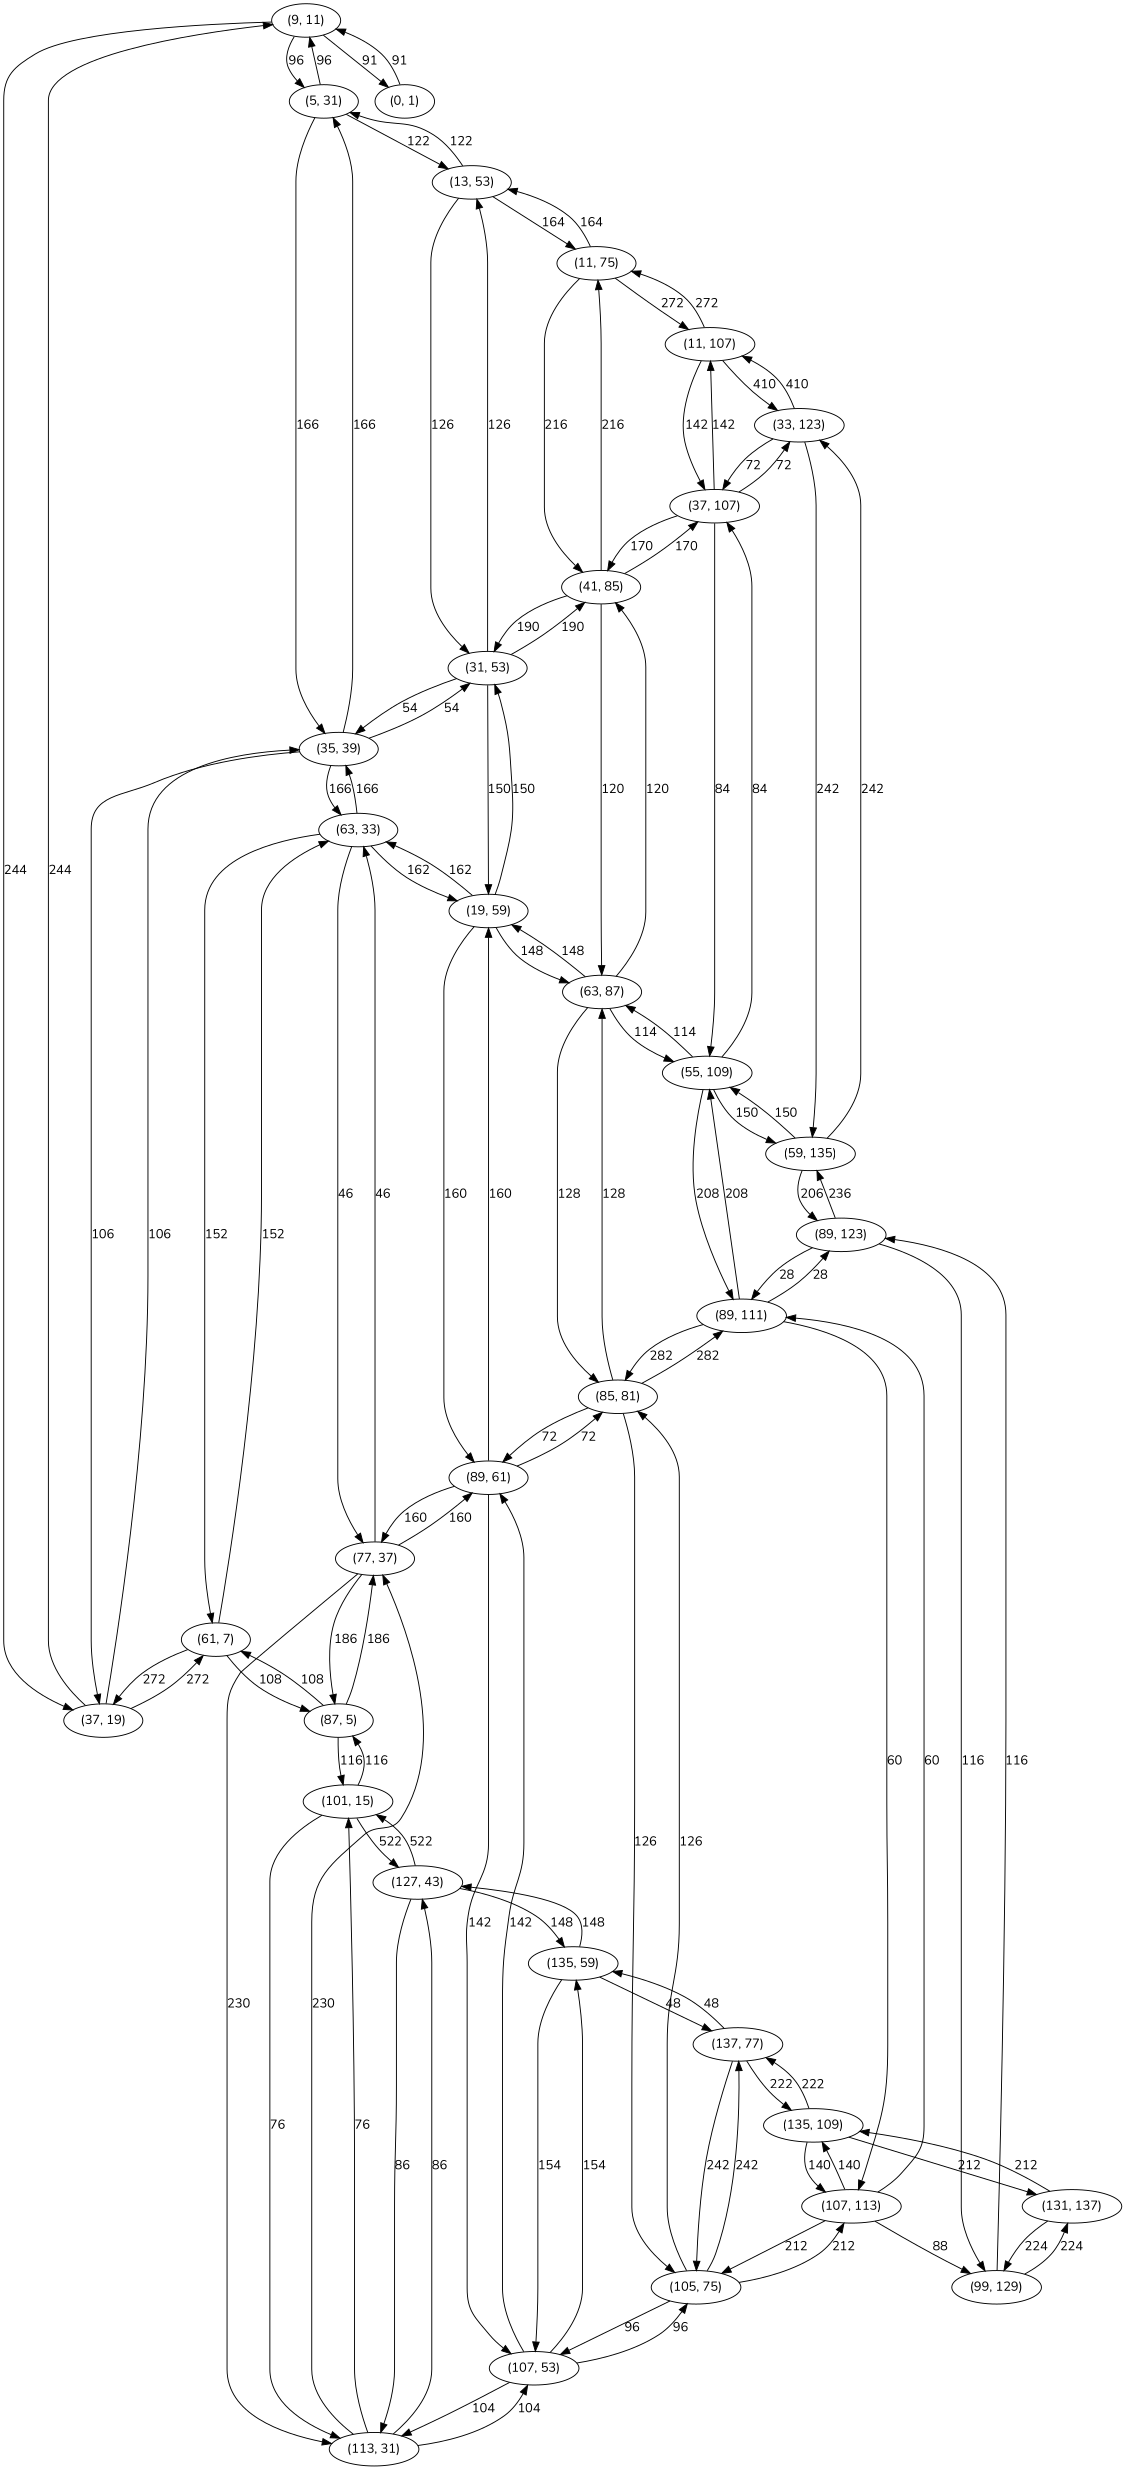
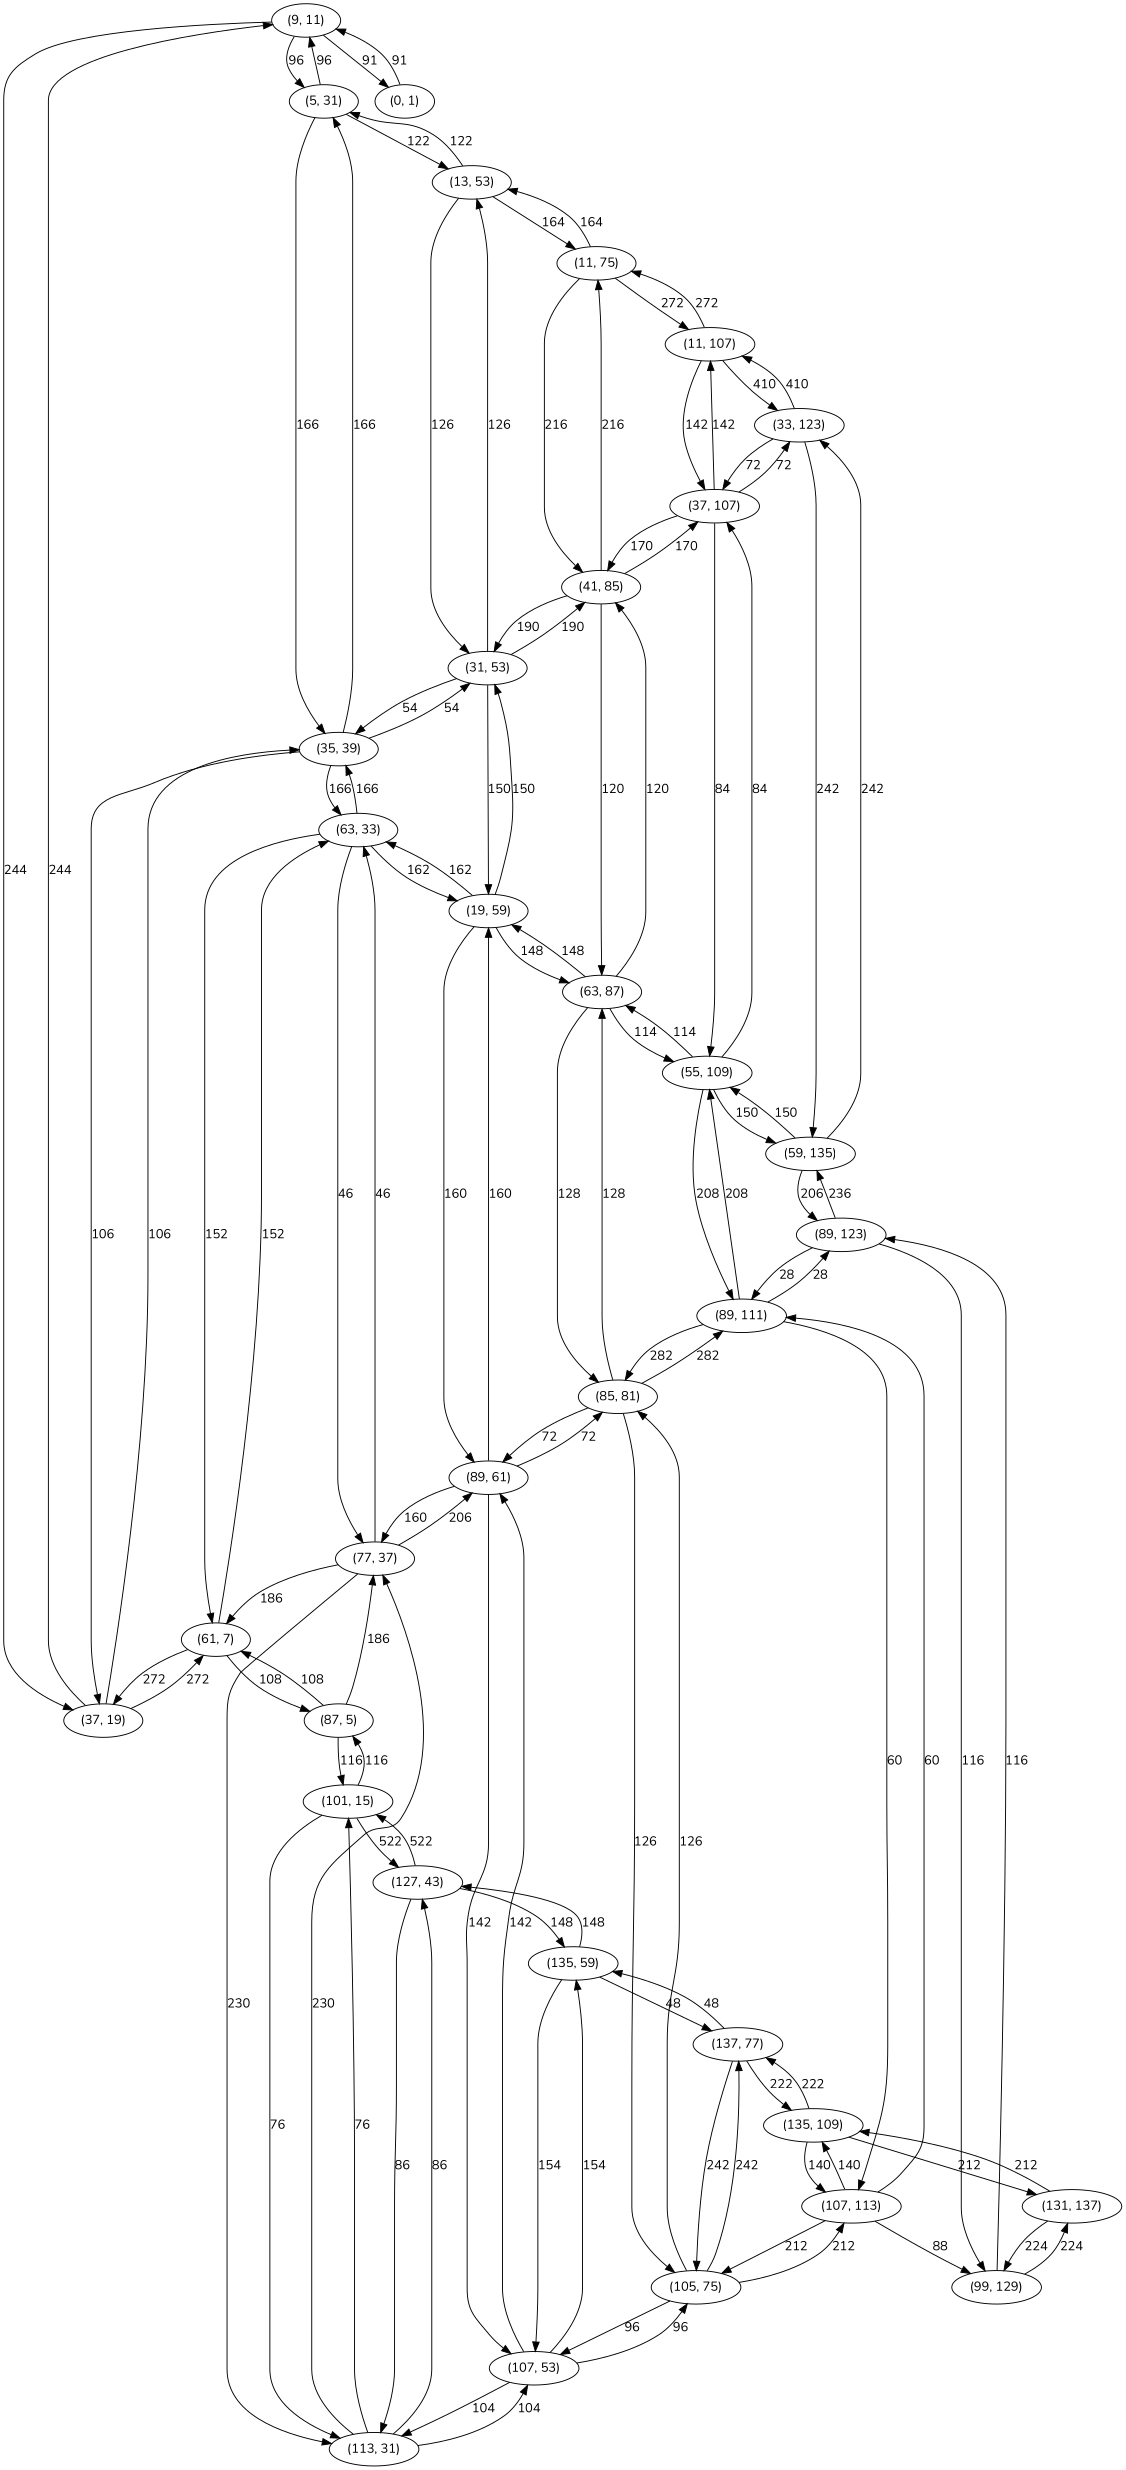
  digraph {
    fontname=Nunito
    node [fontname=Nunito]
    edge [fontname=Nunito]
    n1 [label="(9, 11)"]
    n2 [label="(5, 31)"]
    n3 [label="(0, 1)"]
    n4 [label="(37, 19)"]
    n5 [label="(35, 39)"]
    n6 [label="(13, 53)"]
    n7 [label="(61, 7)"]
    n8 [label="(63, 33)"]
    n9 [label="(31, 53)"]
    n10 [label="(11, 75)"]
    n11 [label="(87, 5)"]
    n12 [label="(77, 37)"]
    n13 [label="(19, 59)"]
    n14 [label="(41, 85)"]
    n15 [label="(101, 15)"]
    n16 [label="(113, 31)"]
    n17 [label="(89, 61)"]
    n18 [label="(63, 87)"]
    n19 [label="(127, 43)"]
    n20 [label="(107, 53)"]
    n21 [label="(85, 81)"]
    n22 [label="(135, 59)"]
    n23 [label="(105, 75)"]
    n24 [label="(137, 77)"]
    n25 [label="(135, 109)"]
    n26 [label="(107, 113)"]
    n27 [label="(89, 111)"]
    n28 [label="(55, 109)"]
    n29 [label="(37, 107)"]
    n30 [label="(11, 107)"]
    n31 [label="(33, 123)"]
    n32 [label="(59, 135)"]
    n33 [label="(89, 123)"]
    n34 [label="(99, 129)"]
    n35 [label="(131, 137)"]
    n1 -> n2 [label=96]
    n1 -> n3 [label=91]
    n1 -> n4 [label=244]
    n2 -> n1 [label=96]
    n2 -> n5 [label=166]
    n2 -> n6 [label=122]
    n3 -> n1 [label=91]
    n4 -> n1 [label=244]
    n4 -> n5 [label=106]
    n4 -> n7 [label=272]
    n5 -> n2 [label=166]
    n5 -> n4 [label=106]
    n5 -> n8 [label=166]
    n5 -> n9 [label=54]
    n6 -> n2 [label=122]
    n6 -> n9 [label=126]
    n6 -> n10 [label=164]
    n7 -> n4 [label=272]
    n7 -> n8 [label=152]
    n7 -> n11 [label=108]
    n8 -> n5 [label=166]
    n8 -> n7 [label=152]
    n8 -> n12 [label=46]
    n8 -> n13 [label=162]
    n9 -> n5 [label=54]
    n9 -> n6 [label=126]
    n9 -> n13 [label=150]
    n9 -> n14 [label=190]
    n10 -> n6 [label=164]
    n10 -> n14 [label=216]
    n10 -> n30 [label=272]
    n11 -> n7 [label=108]
    n11 -> n12 [label=186]
    n11 -> n15 [label=116]
    n12 -> n8 [label=46]
-   n12 -> n11 [label=186]
+   n12 -> n7 [label=186]
    n12 -> n16 [label=230]
-   n12 -> n17 [label=160]
+   n12 -> n17 [label=206]
    n13 -> n8 [label=162]
    n13 -> n9 [label=150]
    n13 -> n17 [label=160]
    n13 -> n18 [label=148]
    n14 -> n9 [label=190]
    n14 -> n10 [label=216]
    n14 -> n18 [label=120]
    n14 -> n29 [label=170]
    n15 -> n11 [label=116]
    n15 -> n16 [label=76]
    n15 -> n19 [label=522]
    n16 -> n12 [label=230]
    n16 -> n15 [label=76]
    n16 -> n19 [label=86]
    n16 -> n20 [label=104]
    n17 -> n12 [label=160]
    n17 -> n13 [label=160]
    n17 -> n20 [label=142]
    n17 -> n21 [label=72]
    n18 -> n13 [label=148]
    n18 -> n14 [label=120]
    n18 -> n21 [label=128]
    n18 -> n28 [label=114]
    n19 -> n15 [label=522]
    n19 -> n16 [label=86]
    n19 -> n22 [label=148]
    n20 -> n16 [label=104]
    n20 -> n17 [label=142]
    n20 -> n22 [label=154]
    n20 -> n23 [label=96]
    n21 -> n17 [label=72]
    n21 -> n18 [label=128]
    n21 -> n23 [label=126]
    n21 -> n27 [label=282]
    n22 -> n19 [label=148]
    n22 -> n20 [label=154]
    n22 -> n24 [label=48]
    n23 -> n20 [label=96]
    n23 -> n21 [label=126]
    n23 -> n24 [label=242]
    n23 -> n26 [label=212]
    n24 -> n22 [label=48]
    n24 -> n23 [label=242]
    n24 -> n25 [label=222]
    n25 -> n24 [label=222]
    n25 -> n26 [label=140]
    n25 -> n35 [label=212]
    n26 -> n23 [label=212]
    n26 -> n25 [label=140]
    n26 -> n27 [label=60]
    n26 -> n34 [label=88]
    n27 -> n21 [label=282]
    n27 -> n26 [label=60]
    n27 -> n28 [label=208]
    n27 -> n33 [label=28]
    n28 -> n18 [label=114]
    n28 -> n27 [label=208]
    n28 -> n29 [label=84]
    n28 -> n32 [label=150]
    n29 -> n14 [label=170]
    n29 -> n28 [label=84]
    n29 -> n30 [label=142]
    n29 -> n31 [label=72]
    n30 -> n10 [label=272]
    n30 -> n29 [label=142]
    n30 -> n31 [label=410]
    n31 -> n29 [label=72]
    n31 -> n30 [label=410]
    n31 -> n32 [label=242]
    n32 -> n28 [label=150]
    n32 -> n31 [label=242]
    n32 -> n33 [label=206]
    n33 -> n27 [label=28]
    n33 -> n32 [label=236]
    n33 -> n34 [label=116]
    n34 -> n33 [label=116]
    n34 -> n35 [label=224]
    n35 -> n25 [label=212]
    n35 -> n34 [label=224]
  }
